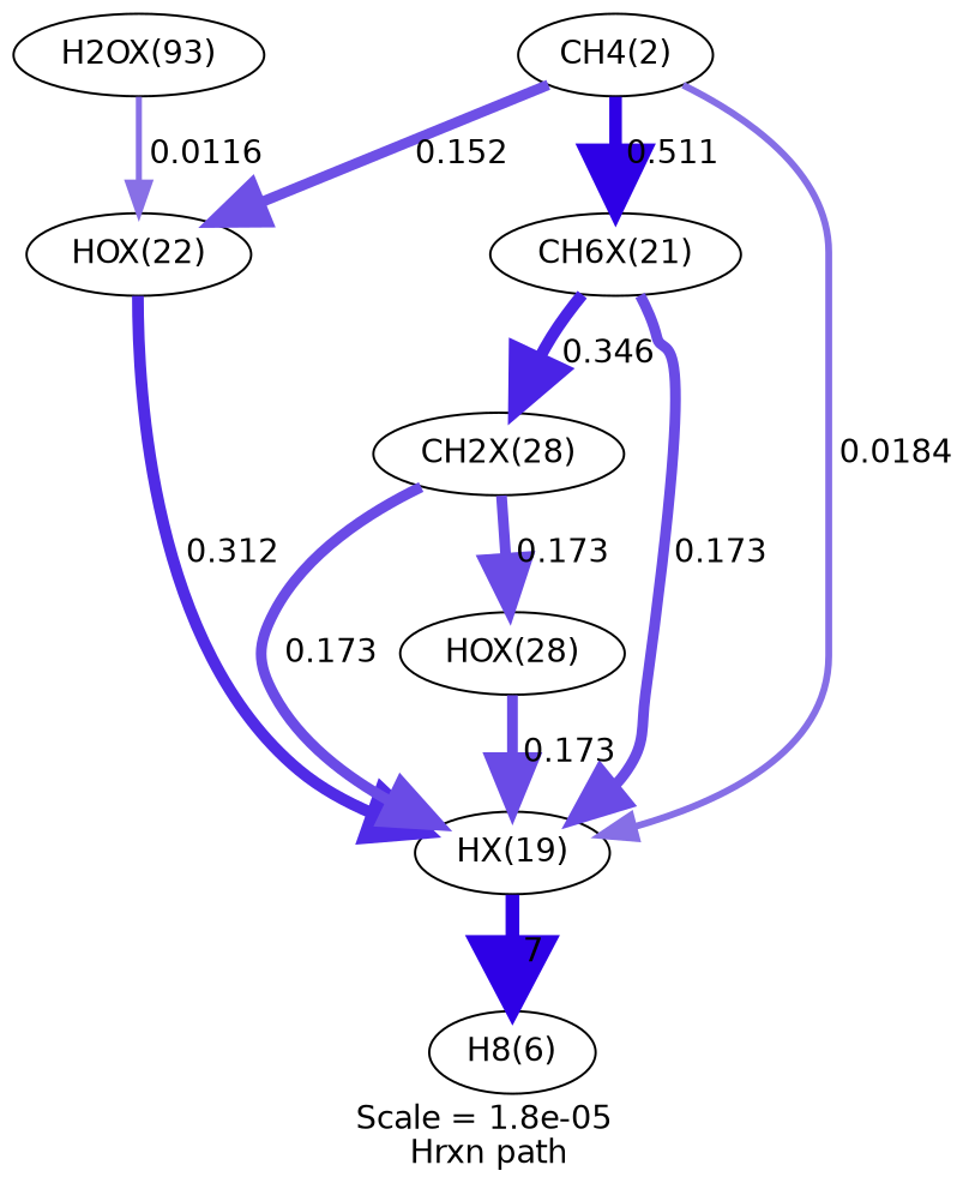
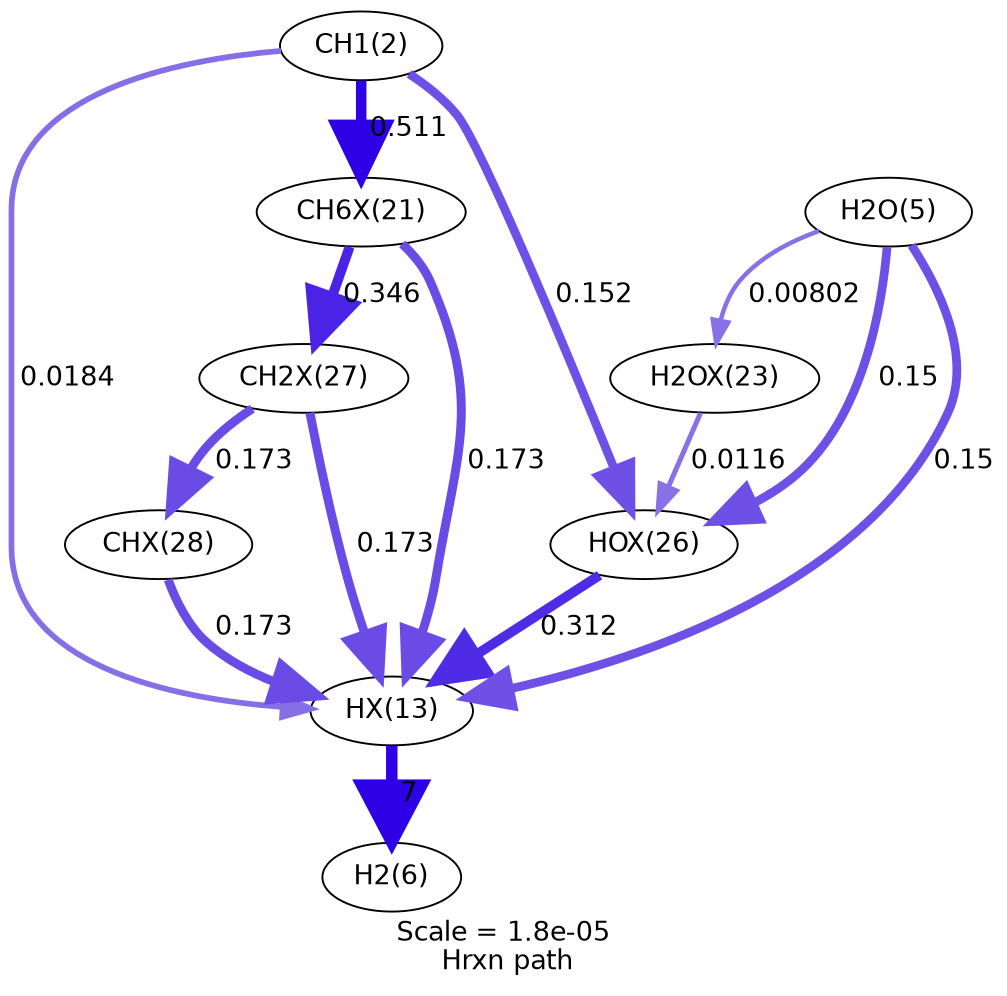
  digraph {
    fontname=Helvetica
    label="Scale = 1.8e-05\l Hrxn path"
    node [fontname=Helvetica]
    edge [arrowsize=2.34 color="0.7, 0.673, 0.9" fontname=Helvetica penwidth=4.68]
-   n1 [label="CH4(2)"]
-   n2 [label="HX(19)"]
-   n3 [label="HOX(22)"]
+   n1 [label="CH1(2)"]
+   n2 [label="HX(13)"]
+   n3 [label="HOX(26)"]
    n4 [label="CH6X(21)"]
-   n5 [label="H8(6)"]
-   n6 [label="CH2X(28)"]
-   n7 [label="HOX(28)"]
-   n9 [label="H2OX(93)"]
+   n5 [label="H2(6)"]
+   n6 [label="CH2X(27)"]
+   n7 [label="CHX(28)"]
+   n8 [label="H2O(5)"]
+   n9 [label="H2OX(23)"]
    n1 -> n2 [arrowsize=1.49 color="0.7, 0.518, 0.9" label=" 0.0184" penwidth=2.99]
    n1 -> n3 [arrowsize=2.29 color="0.7, 0.652, 0.9" label=" 0.152" penwidth=4.58]
    n1 -> n4 [arrowsize=2.75 color="0.7, 1.01, 0.9" label=" 0.511" penwidth=5.49]
    n2 -> n5 [arrowsize=3 color="0.7, 1.5, 0.9" label=" 7" penwidth=6]
    n3 -> n2 [arrowsize=2.56 color="0.7, 0.812, 0.9" label=" 0.312" penwidth=5.12]
    n4 -> n2 [label=" 0.173"]
    n4 -> n6 [arrowsize=2.6 color="0.7, 0.846, 0.9" label=" 0.346" penwidth=5.2]
    n6 -> n2 [label=" 0.173"]
    n6 -> n7 [label=" 0.173"]
    n7 -> n2 [label=" 0.173"]
+   n8 -> n2 [arrowsize=2.28 color="0.7, 0.65, 0.9" label=" 0.15" penwidth=4.57]
+   n8 -> n3 [arrowsize=2.28 color="0.7, 0.65, 0.9" label=" 0.15" penwidth=4.57]
+   n8 -> n9 [arrowsize=1.18 color="0.7, 0.508, 0.9" label=" 0.00802" penwidth=2.36]
    n9 -> n3 [arrowsize=1.32 color="0.7, 0.512, 0.9" label=" 0.0116" penwidth=2.64]
  }
